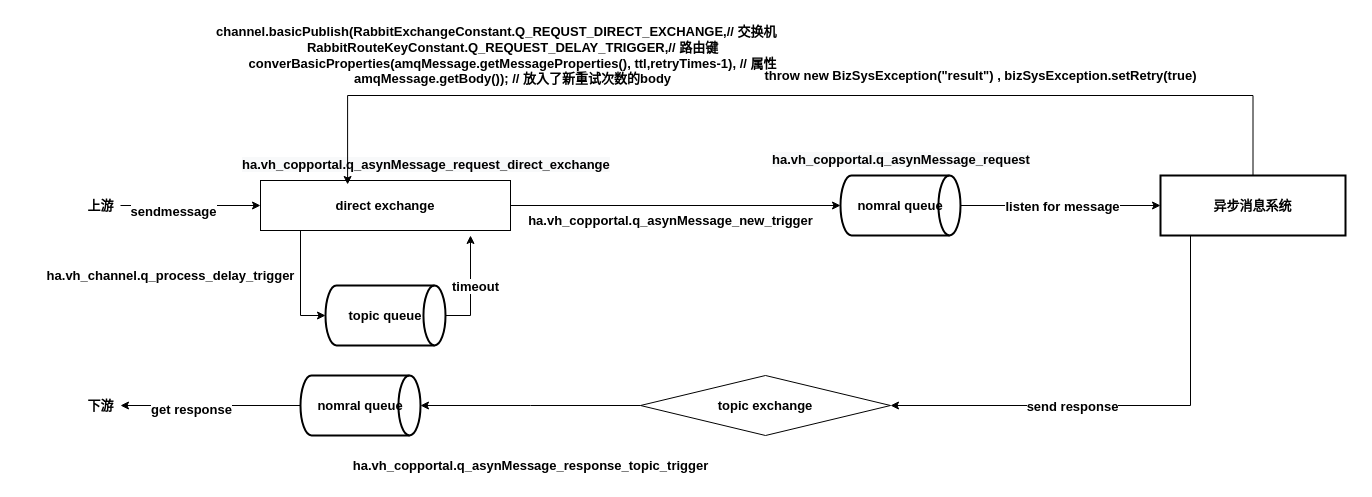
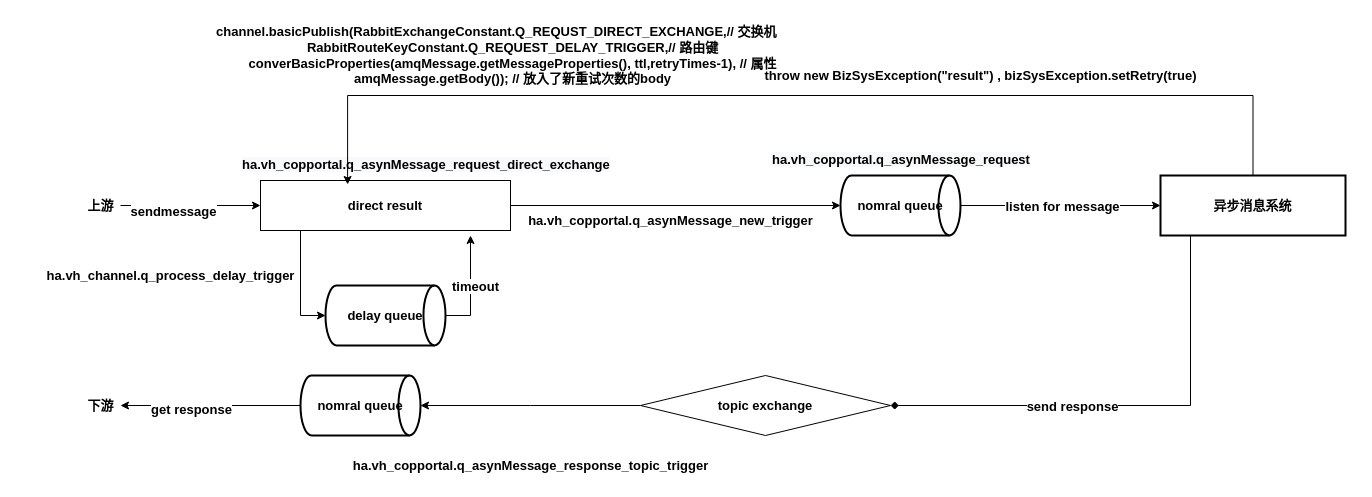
  <mxCell id="0" />
  <mxCell id="1" parent="0" />
  <mxCell id="2" value="" style="edgeStyle=orthogonalEdgeStyle;rounded=0;orthogonalLoop=1;jettySize=auto;html=1;fontStyle=1;fontSize=13;" edge="1" parent="1" source="4" target="7"><mxGeometry relative="1" as="geometry" /></mxCell>
  <mxCell id="3" value="sendmessage" style="edgeLabel;html=1;align=center;verticalAlign=middle;resizable=0;points=[];fontStyle=1;fontSize=13;" vertex="1" connectable="0" parent="2"><mxGeometry x="-0.26" y="-5" relative="1" as="geometry"><mxPoint as="offset" /></mxGeometry></mxCell>
  <mxCell id="4" value="上游" style="text;html=1;align=center;verticalAlign=middle;resizable=0;points=[];autosize=1;strokeColor=none;fillColor=none;fontStyle=1;fontSize=13;" vertex="1" parent="1"><mxGeometry y="195" width="40" height="20" as="geometry" x="80" /></mxCell>
  <mxCell id="5" style="edgeStyle=orthogonalEdgeStyle;rounded=0;orthogonalLoop=1;jettySize=auto;html=1;entryX=0;entryY=0.5;entryDx=0;entryDy=0;entryPerimeter=0;fontStyle=1;fontSize=13;" edge="1" parent="1" source="7" target="10"><mxGeometry relative="1" as="geometry" /></mxCell>
  <mxCell id="6" style="edgeStyle=elbowEdgeStyle;rounded=0;orthogonalLoop=1;jettySize=auto;html=1;fontStyle=1;fontSize=13;" edge="1" parent="1" source="7" target="25"><mxGeometry relative="1" as="geometry"><mxPoint x="360" y="305" as="targetPoint" /><Array as="points"><mxPoint x="300" y="315" /><mxPoint x="300" y="285" /><mxPoint x="450" y="345" /></Array></mxGeometry></mxCell>
- <mxCell id="7" value="direct exchange" style="whiteSpace=wrap;html=1;fontStyle=1;fontSize=13;" vertex="1" parent="1"><mxGeometry x="260" y="180" width="250" height="50" as="geometry" /></mxCell>
+ <mxCell id="7" value="direct result" style="whiteSpace=wrap;html=1;fontStyle=1;fontSize=13;" vertex="1" parent="1"><mxGeometry x="260" y="180" width="250" height="50" as="geometry" /></mxCell>
  <mxCell id="8" value="" style="edgeStyle=orthogonalEdgeStyle;rounded=0;orthogonalLoop=1;jettySize=auto;html=1;fontStyle=1;fontSize=13;" edge="1" parent="1" source="10" target="14"><mxGeometry relative="1" as="geometry" /></mxCell>
  <mxCell id="9" value="listen for message" style="edgeLabel;html=1;align=center;verticalAlign=middle;resizable=0;points=[];fontStyle=1;fontSize=13;" vertex="1" connectable="0" parent="8"><mxGeometry x="-0.369" y="-3" relative="1" as="geometry"><mxPoint x="38" y="-3" as="offset" /></mxGeometry></mxCell>
  <mxCell id="10" value="nomral queue" style="strokeWidth=2;html=1;shape=mxgraph.flowchart.direct_data;whiteSpace=wrap;fontStyle=1;fontSize=13;" vertex="1" parent="1"><mxGeometry x="840" y="175" width="120" height="60" as="geometry" /></mxCell>
  <mxCell id="11" value="&lt;span style=&quot;color: rgb(0, 0, 0); font-family: Helvetica; font-size: 13px; font-style: normal; font-variant-ligatures: normal; font-variant-caps: normal; letter-spacing: normal; orphans: 2; text-align: center; text-indent: 0px; text-transform: none; widows: 2; word-spacing: 0px; -webkit-text-stroke-width: 0px; background-color: rgb(248, 249, 250); text-decoration-thickness: initial; text-decoration-style: initial; text-decoration-color: initial; float: none; display: inline !important;&quot;&gt;ha.vh_copportal.q_asynMessage_request&lt;/span&gt;" style="text;whiteSpace=wrap;html=1;fontStyle=1;fontSize=13;" vertex="1" parent="1"><mxGeometry x="770" y="145" width="250" height="30" as="geometry" /></mxCell>
  <mxCell id="12" value="&lt;span style=&quot;color: rgb(0, 0, 0); font-family: Helvetica; font-size: 13px; font-style: normal; font-variant-ligatures: normal; font-variant-caps: normal; letter-spacing: normal; orphans: 2; text-align: center; text-indent: 0px; text-transform: none; widows: 2; word-spacing: 0px; -webkit-text-stroke-width: 0px; background-color: rgb(248, 249, 250); text-decoration-thickness: initial; text-decoration-style: initial; text-decoration-color: initial; float: none; display: inline !important;&quot;&gt;ha.vh_copportal.q_asynMessage_request_direct_exchange&lt;/span&gt;" style="text;whiteSpace=wrap;html=1;fontStyle=1;fontSize=13;" vertex="1" parent="1"><mxGeometry x="240" y="150" width="340" height="30" as="geometry" /></mxCell>
  <mxCell id="13" style="edgeStyle=elbowEdgeStyle;rounded=0;orthogonalLoop=1;jettySize=auto;html=1;entryX=0.315;entryY=1.133;entryDx=0;entryDy=0;entryPerimeter=0;fontStyle=1;fontSize=13;" edge="1" parent="1" source="14" target="12"><mxGeometry relative="1" as="geometry"><mxPoint x="330" y="45" as="targetPoint" /><Array as="points"><mxPoint x="380" y="95" /><mxPoint x="1350" y="95" /></Array></mxGeometry></mxCell>
  <mxCell id="14" value="异步消息系统" style="whiteSpace=wrap;html=1;strokeWidth=2;fontStyle=1;fontSize=13;" vertex="1" parent="1"><mxGeometry x="1160" y="175" width="185" height="60" as="geometry" /></mxCell>
  <mxCell id="15" value="下游" style="text;html=1;align=center;verticalAlign=middle;resizable=0;points=[];autosize=1;strokeColor=none;fillColor=none;fontStyle=1;fontSize=13;" vertex="1" parent="1"><mxGeometry y="395" width="40" height="20" as="geometry" x="80" /></mxCell>
  <mxCell id="16" style="edgeStyle=elbowEdgeStyle;rounded=0;orthogonalLoop=1;jettySize=auto;html=1;fontStyle=1;fontSize=13;" edge="1" parent="1" source="17" target="22"><mxGeometry relative="1" as="geometry" /></mxCell>
  <mxCell id="17" value="topic exchange" style="rhombus;whiteSpace=wrap;html=1;fontStyle=1;fontSize=13;" vertex="1" parent="1"><mxGeometry x="640" y="375" width="250" height="60" as="geometry" /></mxCell>
- <mxCell id="18" style="edgeStyle=elbowEdgeStyle;rounded=0;orthogonalLoop=1;jettySize=auto;html=1;entryX=1;entryY=0.5;entryDx=0;entryDy=0;fontStyle=1;fontSize=13;" edge="1" parent="1" source="14" target="17"><mxGeometry relative="1" as="geometry"><mxPoint x="1040" y="515" as="targetPoint" /><mxPoint x="1220" y="235" as="sourcePoint" /><Array as="points"><mxPoint x="1190" y="265" /><mxPoint x="1240" y="315" /><mxPoint x="1250" y="475" /></Array></mxGeometry></mxCell>
+ <mxCell id="18" style="edgeStyle=elbowEdgeStyle;rounded=0;orthogonalLoop=1;jettySize=auto;html=1;entryX=1;entryY=0.5;entryDx=0;entryDy=0;fontStyle=1;fontSize=13;endArrow=diamond;" edge="1" parent="1" source="14" target="17"><mxGeometry relative="1" as="geometry"><mxPoint x="1040" y="515" as="targetPoint" /><mxPoint x="1220" y="235" as="sourcePoint" /><Array as="points"><mxPoint x="1190" y="265" /><mxPoint x="1240" y="315" /><mxPoint x="1250" y="475" /></Array></mxGeometry></mxCell>
  <mxCell id="19" value="send response" style="edgeLabel;html=1;align=center;verticalAlign=middle;resizable=0;points=[];fontStyle=1;fontSize=13;" vertex="1" connectable="0" parent="18"><mxGeometry x="0.534" relative="1" as="geometry"><mxPoint x="71" as="offset" /></mxGeometry></mxCell>
  <mxCell id="20" style="edgeStyle=elbowEdgeStyle;rounded=0;orthogonalLoop=1;jettySize=auto;html=1;fontStyle=1;fontSize=13;" edge="1" parent="1" source="22"><mxGeometry relative="1" as="geometry"><mxPoint x="120" y="405" as="targetPoint" /></mxGeometry></mxCell>
  <mxCell id="21" value="get response" style="edgeLabel;html=1;align=center;verticalAlign=middle;resizable=0;points=[];fontStyle=1;fontSize=13;" vertex="1" connectable="0" parent="20"><mxGeometry x="0.222" y="3" relative="1" as="geometry"><mxPoint as="offset" /></mxGeometry></mxCell>
  <mxCell id="22" value="nomral queue" style="strokeWidth=2;html=1;shape=mxgraph.flowchart.direct_data;whiteSpace=wrap;fontStyle=1;fontSize=13;" vertex="1" parent="1"><mxGeometry x="300" y="375" width="120" height="60" as="geometry" /></mxCell>
  <mxCell id="23" style="edgeStyle=elbowEdgeStyle;rounded=0;orthogonalLoop=1;jettySize=auto;html=1;entryX=0.84;entryY=1.1;entryDx=0;entryDy=0;entryPerimeter=0;fontStyle=1;fontSize=13;" edge="1" parent="1" source="25" target="7"><mxGeometry relative="1" as="geometry"><Array as="points"><mxPoint x="470" y="215" /></Array></mxGeometry></mxCell>
  <mxCell id="24" value="timeout&lt;br style=&quot;font-size: 13px;&quot;&gt;" style="edgeLabel;html=1;align=center;verticalAlign=middle;resizable=0;points=[];fontStyle=1;fontSize=13;" vertex="1" connectable="0" parent="23"><mxGeometry x="0.048" y="-4" relative="1" as="geometry"><mxPoint as="offset" /></mxGeometry></mxCell>
- <mxCell id="25" value="topic queue" style="strokeWidth=2;html=1;shape=mxgraph.flowchart.direct_data;whiteSpace=wrap;fontStyle=1;fontSize=13;" vertex="1" parent="1"><mxGeometry x="325" y="285" width="120" height="60" as="geometry" /></mxCell>
+ <mxCell id="25" value="delay queue" style="strokeWidth=2;html=1;shape=mxgraph.flowchart.direct_data;whiteSpace=wrap;fontStyle=1;fontSize=13;" vertex="1" parent="1"><mxGeometry x="325" y="285" width="120" height="60" as="geometry" /></mxCell>
  <mxCell id="26" value="throw new BizSysException(&quot;result&quot;) , bizSysException.setRetry(true)" style="text;html=1;align=center;verticalAlign=middle;resizable=0;points=[];autosize=1;strokeColor=none;fillColor=none;fontStyle=1;fontSize=13;" vertex="1" parent="1"><mxGeometry x="755" y="65" width="450" height="20" as="geometry" /></mxCell>
  <mxCell id="27" value="ha.vh_channel.q_process_delay_trigger" style="text;html=1;align=center;verticalAlign=middle;resizable=0;points=[];autosize=1;strokeColor=none;fillColor=none;fontStyle=1;fontSize=13;" vertex="1" parent="1"><mxGeometry x="20" y="265" width="300" height="20" as="geometry" /></mxCell>
  <mxCell id="28" value="&lt;div style=&quot;font-size: 13px;&quot;&gt;&amp;nbsp;channel.basicPublish(RabbitExchangeConstant.Q_REQUST_DIRECT_EXCHANGE,// 交换机&lt;/div&gt;&lt;div style=&quot;font-size: 13px;&quot;&gt;&amp;nbsp; &amp;nbsp; &amp;nbsp; &amp;nbsp; &amp;nbsp; RabbitRouteKeyConstant.Q_REQUEST_DELAY_TRIGGER,// 路由键&lt;/div&gt;&lt;div style=&quot;font-size: 13px;&quot;&gt;&amp;nbsp; &amp;nbsp; &amp;nbsp; &amp;nbsp; &amp;nbsp; converBasicProperties(amqMessage.getMessageProperties(), ttl,retryTimes-1), // 属性&lt;/div&gt;&lt;div style=&quot;font-size: 13px;&quot;&gt;&amp;nbsp; &amp;nbsp; &amp;nbsp; &amp;nbsp; &amp;nbsp; amqMessage.getBody()); // 放入了新重试次数的body&lt;/div&gt;" style="text;html=1;align=center;verticalAlign=middle;resizable=0;points=[];autosize=1;strokeColor=none;fillColor=none;fontStyle=1;fontSize=13;" vertex="1" parent="1"><mxGeometry x="204" y="20" width="580" height="70" as="geometry" /></mxCell>
  <mxCell id="29" value="ha.vh_copportal.q_asynMessage_new_trigger" style="text;html=1;align=center;verticalAlign=middle;resizable=0;points=[];autosize=1;strokeColor=none;fillColor=none;fontStyle=1;fontSize=13;" vertex="1" parent="1"><mxGeometry x="510" y="210" width="320" height="20" as="geometry" /></mxCell>
  <mxCell id="30" value="ha.vh_copportal.q_asynMessage_response_topic_trigger" style="text;html=1;align=center;verticalAlign=middle;resizable=0;points=[];autosize=1;strokeColor=none;fillColor=none;fontStyle=1;fontSize=13;" vertex="1" parent="1"><mxGeometry x="345" y="455" width="370" height="20" as="geometry" /></mxCell>
